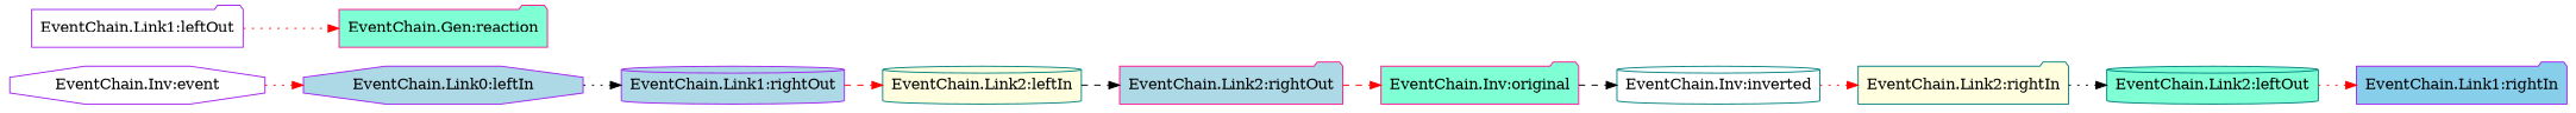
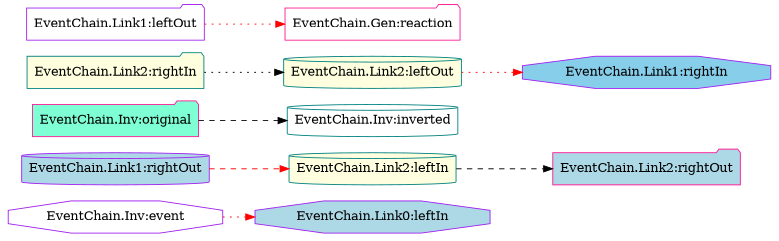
  digraph {
    rankdir=LR
    node [color=purple fillcolor=white shape=folder style=filled]
    edge [color=red style=dotted]
    n1 [label="EventChain.Inv:event" shape=octagon]
    n2 [fillcolor=lightblue label="EventChain.Link0:leftIn" shape=octagon]
    n3 [fillcolor=lightblue label="EventChain.Link1:rightOut" shape=cylinder]
    n4 [color=teal label="EventChain.Inv:inverted" shape=cylinder]
    n5 [color=teal fillcolor=lightyellow label="EventChain.Link2:rightIn"]
-   n6 [color=teal fillcolor=aquamarine label="EventChain.Link2:leftOut" shape=cylinder]
+   n6 [color=teal fillcolor=lightyellow label="EventChain.Link2:leftOut" shape=cylinder]
    n7 [color=deeppink fillcolor=aquamarine label="EventChain.Inv:original"]
    n8 [label="EventChain.Link1:leftOut"]
-   n9 [color=deeppink fillcolor=aquamarine label="EventChain.Gen:reaction"]
+   n9 [color=deeppink label="EventChain.Gen:reaction"]
    n10 [color=teal fillcolor=lightyellow label="EventChain.Link2:leftIn" shape=cylinder]
    n11 [color=deeppink fillcolor=lightblue label="EventChain.Link2:rightOut"]
-   n12 [fillcolor=skyblue label="EventChain.Link1:rightIn"]
+   n12 [fillcolor=skyblue label="EventChain.Link1:rightIn" shape=octagon]
    n1 -> n2
-   n2 -> n3 [color=""]
    n3 -> n10 [style=dashed]
-   n4 -> n5
    n5 -> n6 [color=""]
    n6 -> n12
    n7 -> n4 [style=dashed color=""]
    n8 -> n9
    n10 -> n11 [style=dashed color=""]
-   n11 -> n7 [style=dashed]
  }
